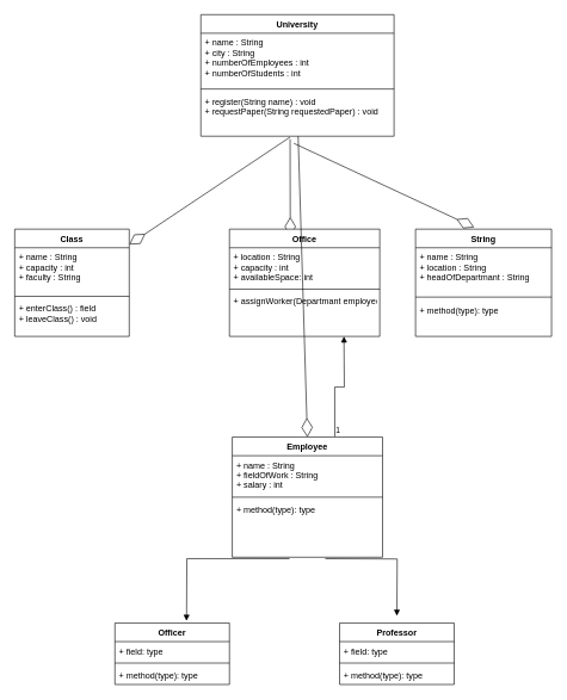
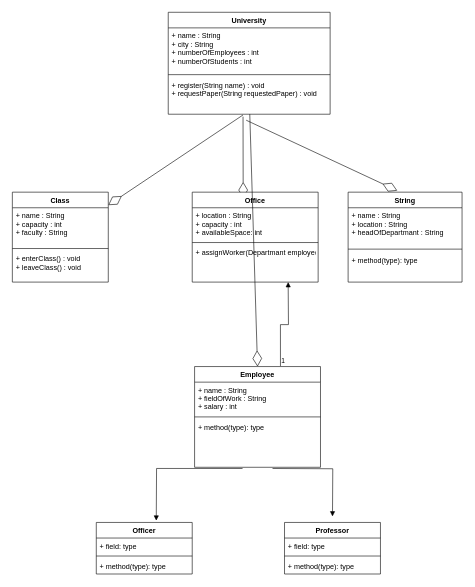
  <mxCell id="0" />
  <mxCell id="1" parent="0" />
  <mxCell id="2" value="University" style="swimlane;fontStyle=1;align=center;verticalAlign=top;childLayout=stackLayout;horizontal=1;startSize=26;horizontalStack=0;resizeParent=1;resizeParentMax=0;resizeLast=0;collapsible=1;marginBottom=0;" parent="1" vertex="1"><mxGeometry x="280" y="20" width="270" height="170" as="geometry" /></mxCell>
  <mxCell id="3" value="+ name : String&#10;+ city : String&#10;+ numberOfEmployees : int&#10;+ numberOfStudents : int" style="text;strokeColor=none;fillColor=none;align=left;verticalAlign=top;spacingLeft=4;spacingRight=4;overflow=hidden;rotatable=0;points=[[0,0.5],[1,0.5]];portConstraint=eastwest;" parent="2" vertex="1"><mxGeometry y="26" width="270" height="74" as="geometry" /></mxCell>
  <mxCell id="4" value="" style="line;strokeWidth=1;fillColor=none;align=left;verticalAlign=middle;spacingTop=-1;spacingLeft=3;spacingRight=3;rotatable=0;labelPosition=right;points=[];portConstraint=eastwest;strokeColor=inherit;" parent="2" vertex="1"><mxGeometry y="100" width="270" height="8" as="geometry" /></mxCell>
  <mxCell id="5" value="+ register(String name) : void&#10;+ requestPaper(String requestedPaper) : void" style="text;strokeColor=none;fillColor=none;align=left;verticalAlign=top;spacingLeft=4;spacingRight=4;overflow=hidden;rotatable=0;points=[[0,0.5],[1,0.5]];portConstraint=eastwest;" parent="2" vertex="1"><mxGeometry y="108" width="270" height="62" as="geometry" /></mxCell>
  <mxCell id="6" value="" style="endArrow=diamondThin;endFill=0;endSize=24;html=1;rounded=0;exitX=0.462;exitY=1.066;exitDx=0;exitDy=0;exitPerimeter=0;" parent="1" source="5" edge="1"><mxGeometry width="160" relative="1" as="geometry"><mxPoint x="330" y="300" as="sourcePoint" /><mxPoint x="405" y="330" as="targetPoint" /></mxGeometry></mxCell>
  <mxCell id="7" value="" style="endArrow=diamondThin;endFill=0;endSize=24;html=1;rounded=0;exitX=0.462;exitY=1.02;exitDx=0;exitDy=0;exitPerimeter=0;" parent="1" source="5" target="17" edge="1"><mxGeometry width="160" relative="1" as="geometry"><mxPoint x="330" y="300" as="sourcePoint" /><mxPoint x="80" y="320" as="targetPoint" /></mxGeometry></mxCell>
  <mxCell id="8" value="" style="endArrow=diamondThin;endFill=0;endSize=24;html=1;rounded=0;entryX=0.431;entryY=-0.017;entryDx=0;entryDy=0;entryPerimeter=0;" parent="1" target="13" edge="1"><mxGeometry width="160" relative="1" as="geometry"><mxPoint x="410" y="200" as="sourcePoint" /><mxPoint x="586.543" y="310" as="targetPoint" /></mxGeometry></mxCell>
  <mxCell id="9" value="Office" style="swimlane;fontStyle=1;align=center;verticalAlign=top;childLayout=stackLayout;horizontal=1;startSize=26;horizontalStack=0;resizeParent=1;resizeParentMax=0;resizeLast=0;collapsible=1;marginBottom=0;" parent="1" vertex="1"><mxGeometry x="320" y="320" width="210" height="150" as="geometry" /></mxCell>
  <mxCell id="10" value="+ location : String&#10;+ capacity : int&#10;+ availableSpace: int" style="text;strokeColor=none;fillColor=none;align=left;verticalAlign=top;spacingLeft=4;spacingRight=4;overflow=hidden;rotatable=0;points=[[0,0.5],[1,0.5]];portConstraint=eastwest;" parent="9" vertex="1"><mxGeometry y="26" width="210" height="54" as="geometry" /></mxCell>
  <mxCell id="11" value="" style="line;strokeWidth=1;fillColor=none;align=left;verticalAlign=middle;spacingTop=-1;spacingLeft=3;spacingRight=3;rotatable=0;labelPosition=right;points=[];portConstraint=eastwest;strokeColor=inherit;" parent="9" vertex="1"><mxGeometry y="80" width="210" height="8" as="geometry" /></mxCell>
  <mxCell id="12" value="+ assignWorker(Departmant employee)" style="text;strokeColor=none;fillColor=none;align=left;verticalAlign=top;spacingLeft=4;spacingRight=4;overflow=hidden;rotatable=0;points=[[0,0.5],[1,0.5]];portConstraint=eastwest;" parent="9" vertex="1"><mxGeometry y="88" width="210" height="62" as="geometry" /></mxCell>
  <mxCell id="13" value="String" style="swimlane;fontStyle=1;align=center;verticalAlign=top;childLayout=stackLayout;horizontal=1;startSize=26;horizontalStack=0;resizeParent=1;resizeParentMax=0;resizeLast=0;collapsible=1;marginBottom=0;" parent="1" vertex="1"><mxGeometry x="580" y="320" width="190" height="150" as="geometry" /></mxCell>
  <mxCell id="14" value="+ name : String&#10;+ location : String&#10;+ headOfDepartmant : String" style="text;strokeColor=none;fillColor=none;align=left;verticalAlign=top;spacingLeft=4;spacingRight=4;overflow=hidden;rotatable=0;points=[[0,0.5],[1,0.5]];portConstraint=eastwest;" parent="13" vertex="1"><mxGeometry y="26" width="190" height="64" as="geometry" /></mxCell>
  <mxCell id="15" value="" style="line;strokeWidth=1;fillColor=none;align=left;verticalAlign=middle;spacingTop=-1;spacingLeft=3;spacingRight=3;rotatable=0;labelPosition=right;points=[];portConstraint=eastwest;strokeColor=inherit;" parent="13" vertex="1"><mxGeometry y="90" width="190" height="10" as="geometry" /></mxCell>
  <mxCell id="16" value="+ method(type): type" style="text;strokeColor=none;fillColor=none;align=left;verticalAlign=top;spacingLeft=4;spacingRight=4;overflow=hidden;rotatable=0;points=[[0,0.5],[1,0.5]];portConstraint=eastwest;" parent="13" vertex="1"><mxGeometry y="100" width="190" height="50" as="geometry" /></mxCell>
  <mxCell id="17" value="Class" style="swimlane;fontStyle=1;align=center;verticalAlign=top;childLayout=stackLayout;horizontal=1;startSize=26;horizontalStack=0;resizeParent=1;resizeParentMax=0;resizeLast=0;collapsible=1;marginBottom=0;" parent="1" vertex="1"><mxGeometry x="20" y="320" width="160" height="150" as="geometry" /></mxCell>
  <mxCell id="18" value="+ name : String&#10;+ capacity : int&#10;+ faculty : String" style="text;strokeColor=none;fillColor=none;align=left;verticalAlign=top;spacingLeft=4;spacingRight=4;overflow=hidden;rotatable=0;points=[[0,0.5],[1,0.5]];portConstraint=eastwest;" parent="17" vertex="1"><mxGeometry y="26" width="160" height="64" as="geometry" /></mxCell>
  <mxCell id="19" value="" style="line;strokeWidth=1;fillColor=none;align=left;verticalAlign=middle;spacingTop=-1;spacingLeft=3;spacingRight=3;rotatable=0;labelPosition=right;points=[];portConstraint=eastwest;strokeColor=inherit;" parent="17" vertex="1"><mxGeometry y="90" width="160" height="8" as="geometry" /></mxCell>
- <mxCell id="20" value="+ enterClass() : field&#10;+ leaveClass() : void" style="text;strokeColor=none;fillColor=none;align=left;verticalAlign=top;spacingLeft=4;spacingRight=4;overflow=hidden;rotatable=0;points=[[0,0.5],[1,0.5]];portConstraint=eastwest;" parent="17" vertex="1"><mxGeometry y="98" width="160" height="52" as="geometry" /></mxCell>
+ <mxCell id="20" value="+ enterClass() : void&#10;+ leaveClass() : void" style="text;strokeColor=none;fillColor=none;align=left;verticalAlign=top;spacingLeft=4;spacingRight=4;overflow=hidden;rotatable=0;points=[[0,0.5],[1,0.5]];portConstraint=eastwest;" parent="17" vertex="1"><mxGeometry y="98" width="160" height="52" as="geometry" /></mxCell>
  <mxCell id="21" value="Employee" style="swimlane;fontStyle=1;align=center;verticalAlign=top;childLayout=stackLayout;horizontal=1;startSize=26;horizontalStack=0;resizeParent=1;resizeParentMax=0;resizeLast=0;collapsible=1;marginBottom=0;" parent="1" vertex="1"><mxGeometry x="323.92" y="610.84" width="210" height="168" as="geometry" /></mxCell>
  <mxCell id="22" value="+ name : String&#10;+ fieldOfWork : String&#10;+ salary : int" style="text;strokeColor=none;fillColor=none;align=left;verticalAlign=top;spacingLeft=4;spacingRight=4;overflow=hidden;rotatable=0;points=[[0,0.5],[1,0.5]];portConstraint=eastwest;" parent="21" vertex="1"><mxGeometry y="26" width="210" height="54" as="geometry" /></mxCell>
  <mxCell id="23" value="" style="line;strokeWidth=1;fillColor=none;align=left;verticalAlign=middle;spacingTop=-1;spacingLeft=3;spacingRight=3;rotatable=0;labelPosition=right;points=[];portConstraint=eastwest;strokeColor=inherit;" parent="21" vertex="1"><mxGeometry y="80" width="210" height="8" as="geometry" /></mxCell>
  <mxCell id="24" value="+ method(type): type" style="text;strokeColor=none;fillColor=none;align=left;verticalAlign=top;spacingLeft=4;spacingRight=4;overflow=hidden;rotatable=0;points=[[0,0.5],[1,0.5]];portConstraint=eastwest;" parent="21" vertex="1"><mxGeometry y="88" width="210" height="80" as="geometry" /></mxCell>
  <mxCell id="25" value="" style="endArrow=diamondThin;endFill=0;endSize=24;html=1;rounded=0;entryX=0.5;entryY=0;entryDx=0;entryDy=0;" parent="1" source="5" target="21" edge="1"><mxGeometry width="160" relative="1" as="geometry"><mxPoint x="300" y="510" as="sourcePoint" /><mxPoint x="480" y="680" as="targetPoint" /></mxGeometry></mxCell>
  <mxCell id="26" value="" style="endArrow=block;endFill=1;html=1;edgeStyle=orthogonalEdgeStyle;align=left;verticalAlign=top;rounded=0;exitX=0.682;exitY=-0.005;exitDx=0;exitDy=0;exitPerimeter=0;" parent="1" source="21" edge="1"><mxGeometry x="-1" relative="1" as="geometry"><mxPoint x="300" y="580" as="sourcePoint" /><mxPoint x="480" y="470" as="targetPoint" /></mxGeometry></mxCell>
  <mxCell id="27" value="1" style="edgeLabel;resizable=0;html=1;align=left;verticalAlign=bottom;" parent="26" connectable="0" vertex="1"><mxGeometry x="-1" relative="1" as="geometry" /></mxCell>
  <mxCell id="28" value="Officer" style="swimlane;fontStyle=1;align=center;verticalAlign=top;childLayout=stackLayout;horizontal=1;startSize=26;horizontalStack=0;resizeParent=1;resizeParentMax=0;resizeLast=0;collapsible=1;marginBottom=0;" parent="1" vertex="1"><mxGeometry x="160" y="870.84" width="160" height="86" as="geometry" /></mxCell>
  <mxCell id="29" value="+ field: type" style="text;strokeColor=none;fillColor=none;align=left;verticalAlign=top;spacingLeft=4;spacingRight=4;overflow=hidden;rotatable=0;points=[[0,0.5],[1,0.5]];portConstraint=eastwest;" parent="28" vertex="1"><mxGeometry y="26" width="160" height="26" as="geometry" /></mxCell>
  <mxCell id="30" value="" style="line;strokeWidth=1;fillColor=none;align=left;verticalAlign=middle;spacingTop=-1;spacingLeft=3;spacingRight=3;rotatable=0;labelPosition=right;points=[];portConstraint=eastwest;strokeColor=inherit;" parent="28" vertex="1"><mxGeometry y="52" width="160" height="8" as="geometry" /></mxCell>
  <mxCell id="31" value="+ method(type): type" style="text;strokeColor=none;fillColor=none;align=left;verticalAlign=top;spacingLeft=4;spacingRight=4;overflow=hidden;rotatable=0;points=[[0,0.5],[1,0.5]];portConstraint=eastwest;" parent="28" vertex="1"><mxGeometry y="60" width="160" height="26" as="geometry" /></mxCell>
  <mxCell id="32" value="Professor" style="swimlane;fontStyle=1;align=center;verticalAlign=top;childLayout=stackLayout;horizontal=1;startSize=26;horizontalStack=0;resizeParent=1;resizeParentMax=0;resizeLast=0;collapsible=1;marginBottom=0;" parent="1" vertex="1"><mxGeometry x="473.92" y="870.84" width="160" height="86" as="geometry" /></mxCell>
  <mxCell id="33" value="+ field: type" style="text;strokeColor=none;fillColor=none;align=left;verticalAlign=top;spacingLeft=4;spacingRight=4;overflow=hidden;rotatable=0;points=[[0,0.5],[1,0.5]];portConstraint=eastwest;" parent="32" vertex="1"><mxGeometry y="26" width="160" height="26" as="geometry" /></mxCell>
  <mxCell id="34" value="" style="line;strokeWidth=1;fillColor=none;align=left;verticalAlign=middle;spacingTop=-1;spacingLeft=3;spacingRight=3;rotatable=0;labelPosition=right;points=[];portConstraint=eastwest;strokeColor=inherit;" parent="32" vertex="1"><mxGeometry y="52" width="160" height="8" as="geometry" /></mxCell>
  <mxCell id="35" value="+ method(type): type" style="text;strokeColor=none;fillColor=none;align=left;verticalAlign=top;spacingLeft=4;spacingRight=4;overflow=hidden;rotatable=0;points=[[0,0.5],[1,0.5]];portConstraint=eastwest;" parent="32" vertex="1"><mxGeometry y="60" width="160" height="26" as="geometry" /></mxCell>
  <mxCell id="36" value="" style="endArrow=block;endFill=1;html=1;edgeStyle=orthogonalEdgeStyle;align=left;verticalAlign=top;rounded=0;entryX=0.913;entryY=-0.035;entryDx=0;entryDy=0;entryPerimeter=0;exitX=0.381;exitY=1.025;exitDx=0;exitDy=0;exitPerimeter=0;" parent="1" source="24" edge="1"><mxGeometry x="-1" relative="1" as="geometry"><mxPoint x="383.92" y="810.84" as="sourcePoint" /><mxPoint x="260" y="867.83" as="targetPoint" /></mxGeometry></mxCell>
  <mxCell id="37" value="" style="endArrow=block;endFill=1;html=1;edgeStyle=orthogonalEdgeStyle;align=left;verticalAlign=top;rounded=0;" parent="1" edge="1"><mxGeometry x="-1" relative="1" as="geometry"><mxPoint x="453.92" y="780.84" as="sourcePoint" /><mxPoint x="553.92" y="860.84" as="targetPoint" /></mxGeometry></mxCell>
